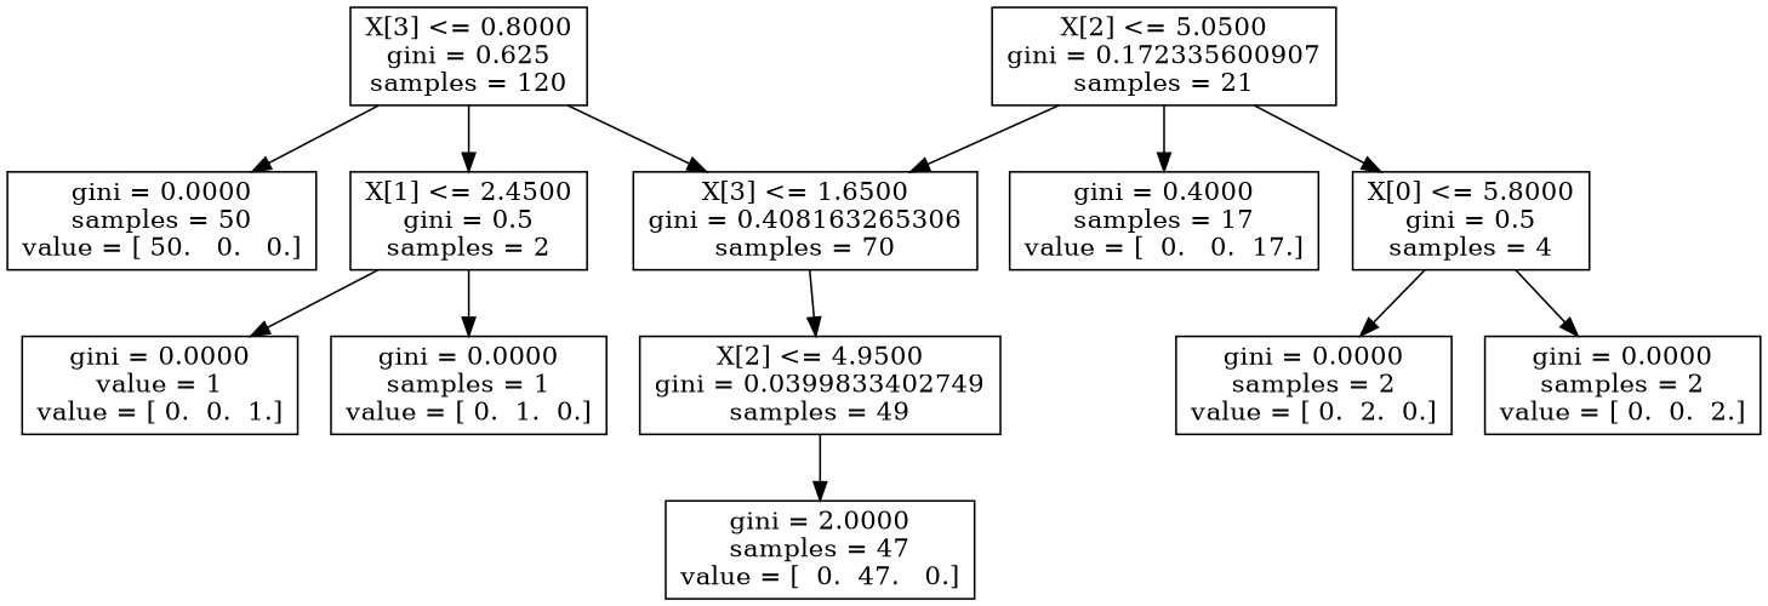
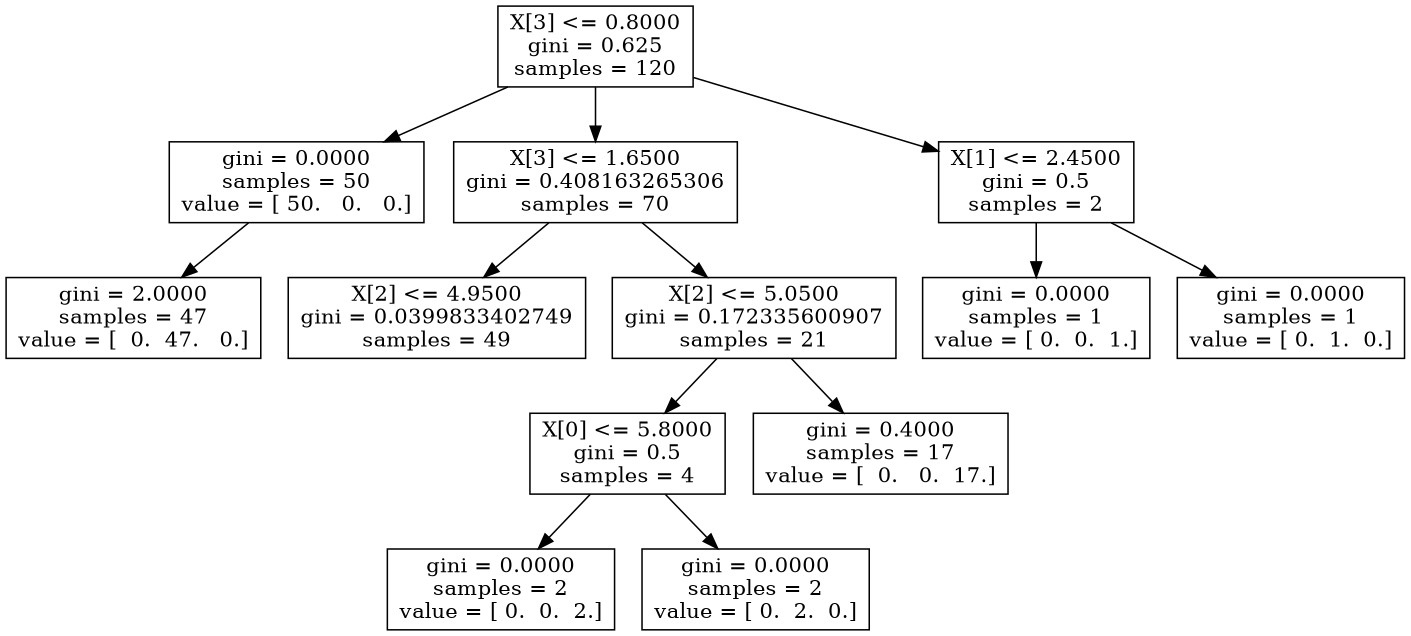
  digraph {
    node [shape=box]
    n1 [label="X[3] <= 0.8000\ngini = 0.625\nsamples = 120"]
    n2 [label="gini = 0.0000\nsamples = 50\nvalue = [ 50.   0.   0.]"]
    n3 [label="X[3] <= 1.6500\ngini = 0.408163265306\nsamples = 70"]
    n4 [label="X[1] <= 2.4500\ngini = 0.5\nsamples = 2"]
    n5 [label="X[2] <= 4.9500\ngini = 0.0399833402749\nsamples = 49"]
    n6 [label="X[2] <= 5.0500\ngini = 0.172335600907\nsamples = 21"]
    n7 [label="gini = 2.0000\nsamples = 47\nvalue = [  0.  47.   0.]"]
    n8 [label="X[0] <= 5.8000\ngini = 0.5\nsamples = 4"]
    n9 [label="gini = 0.4000\nsamples = 17\nvalue = [  0.   0.  17.]"]
-   n10 [label="gini = 0.0000\nvalue = 1\nvalue = [ 0.  0.  1.]"]
+   n10 [label="gini = 0.0000\nsamples = 1\nvalue = [ 0.  0.  1.]"]
    n11 [label="gini = 0.0000\nsamples = 1\nvalue = [ 0.  1.  0.]"]
    n12 [label="gini = 0.0000\nsamples = 2\nvalue = [ 0.  0.  2.]"]
    n13 [label="gini = 0.0000\nsamples = 2\nvalue = [ 0.  2.  0.]"]
    n1 -> n2
    n1 -> n3
    n1 -> n4
    n3 -> n5
-   n6 -> n3
+   n3 -> n6
    n4 -> n10
    n4 -> n11
-   n5 -> n7
+   n2 -> n7
    n6 -> n8
    n6 -> n9
    n8 -> n12
    n8 -> n13
  }
